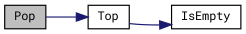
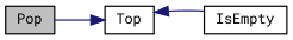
  digraph {
    fontname="Roboto Mono"
    rankdir=LR
    node [color=black fillcolor=white fontname="Roboto Mono" fontsize=10 shape=record style=filled]
    edge [color=midnightblue fontname="Roboto Mono" fontsize=10 labelfontname=Helvetica labelfontsize=10 style=solid]
    n1 [fillcolor=grey75 fontcolor=black height=0.2 label=Pop width=0.4]
    n2 [height=0.2 label=Top width=0.4]
    n3 [height=0.2 label=IsEmpty width=0.4]
    n1 -> n2
-   n2 -> n3
+   n3 -> n2
  }
